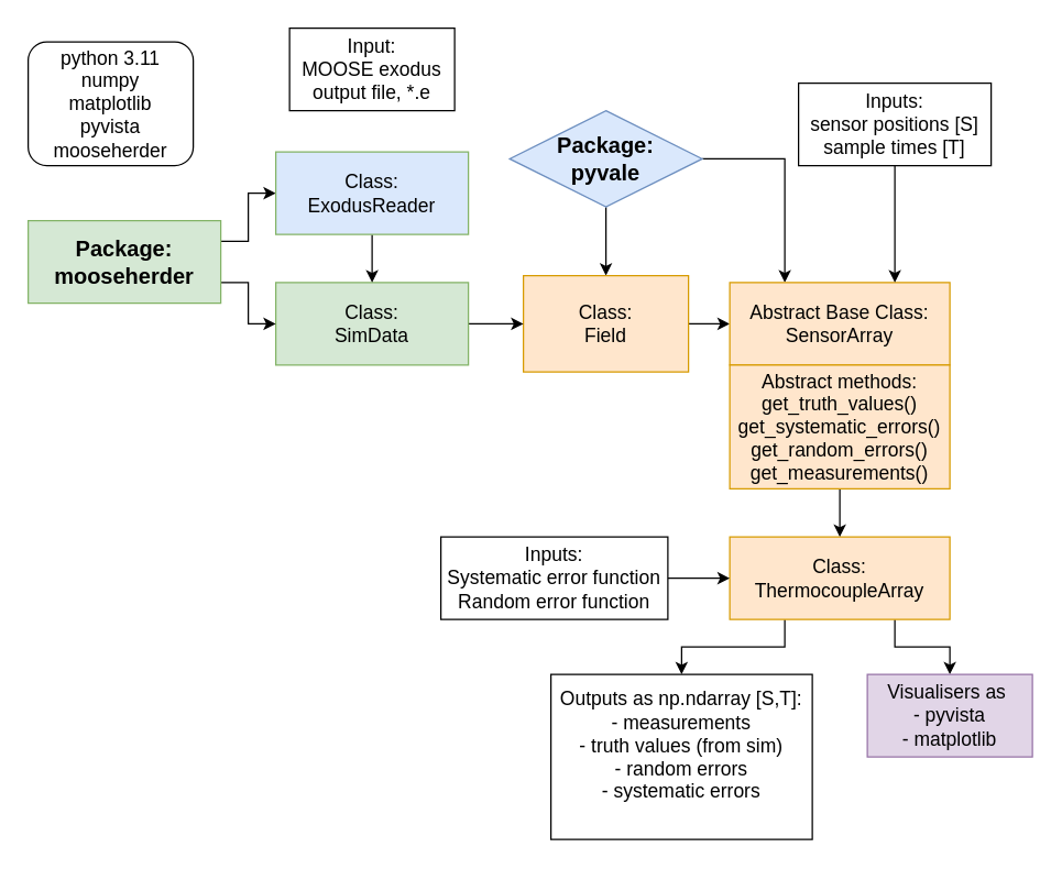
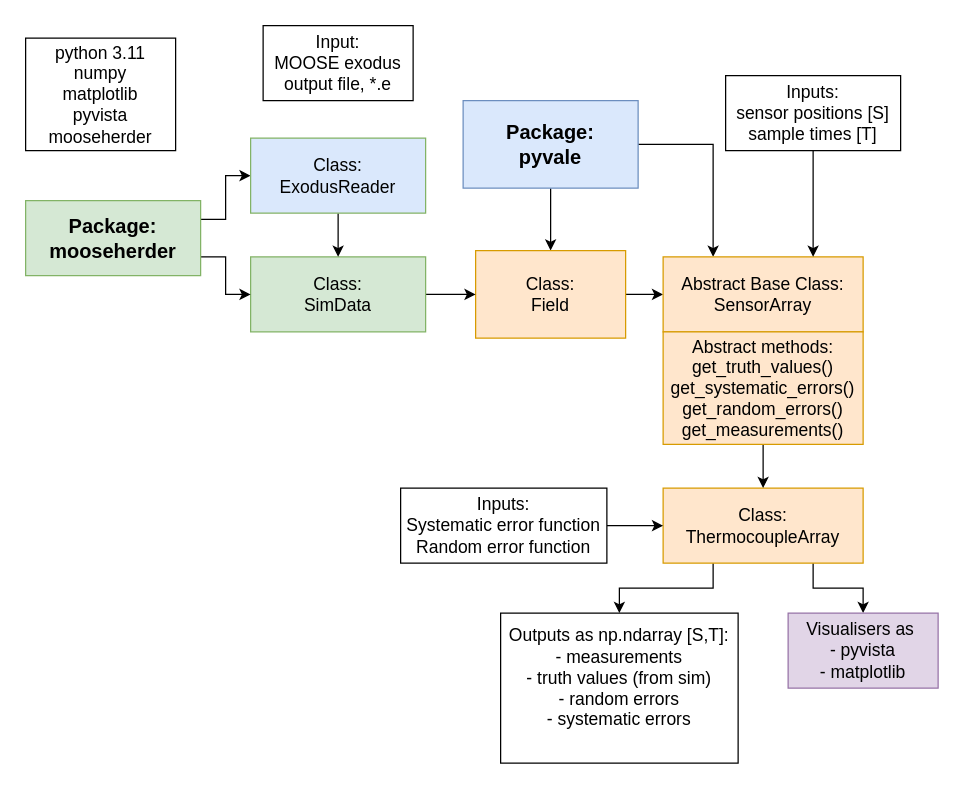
  <mxCell id="0" />
  <mxCell id="1" parent="0" />
  <mxCell id="2" style="edgeStyle=orthogonalEdgeStyle;rounded=0;orthogonalLoop=1;jettySize=auto;html=1;entryX=0.5;entryY=0;entryDx=0;entryDy=0;fontSize=14;fontFamily=Helvetica;" edge="1" parent="1" source="4" target="7"><mxGeometry relative="1" as="geometry" /></mxCell>
  <mxCell id="3" style="edgeStyle=orthogonalEdgeStyle;rounded=0;orthogonalLoop=1;jettySize=auto;html=1;exitX=1;exitY=0.5;exitDx=0;exitDy=0;entryX=0.25;entryY=0;entryDx=0;entryDy=0;fontSize=14;fontFamily=Helvetica;" edge="1" parent="1" source="4" target="8"><mxGeometry relative="1" as="geometry" /></mxCell>
- <mxCell id="4" value="&lt;b style=&quot;font-size: 16px;&quot;&gt;Package:&lt;br style=&quot;&quot;&gt;pyvale&lt;/b&gt;" style="rhombus;whiteSpace=wrap;html=1;fillColor=#dae8fc;strokeColor=#6c8ebf;fontSize=14;fontFamily=Helvetica;" vertex="1" parent="1"><mxGeometry x="370" y="80" width="140" height="70" as="geometry" /></mxCell>
- <mxCell id="5" value="python 3.11&lt;div style=&quot;font-size: 14px;&quot;&gt;numpy&lt;/div&gt;&lt;div style=&quot;font-size: 14px;&quot;&gt;matplotlib&lt;/div&gt;&lt;div style=&quot;font-size: 14px;&quot;&gt;pyvista&lt;/div&gt;&lt;div style=&quot;font-size: 14px;&quot;&gt;mooseherder&lt;/div&gt;" style="whiteSpace=wrap;html=1;fontSize=14;fontFamily=Helvetica;rounded=1;" vertex="1" parent="1"><mxGeometry x="20" y="30" width="120" height="90" as="geometry" /></mxCell>
+ <mxCell id="4" value="&lt;b style=&quot;font-size: 16px;&quot;&gt;Package:&lt;br style=&quot;&quot;&gt;pyvale&lt;/b&gt;" style="rounded=0;whiteSpace=wrap;html=1;fillColor=#dae8fc;strokeColor=#6c8ebf;fontSize=14;fontFamily=Helvetica;" vertex="1" parent="1"><mxGeometry x="370" y="80" width="140" height="70" as="geometry" /></mxCell>
+ <mxCell id="5" value="python 3.11&lt;div style=&quot;font-size: 14px;&quot;&gt;numpy&lt;/div&gt;&lt;div style=&quot;font-size: 14px;&quot;&gt;matplotlib&lt;/div&gt;&lt;div style=&quot;font-size: 14px;&quot;&gt;pyvista&lt;/div&gt;&lt;div style=&quot;font-size: 14px;&quot;&gt;mooseherder&lt;/div&gt;" style="rounded=0;whiteSpace=wrap;html=1;fontSize=14;fontFamily=Helvetica;" vertex="1" parent="1"><mxGeometry x="20" y="30" width="120" height="90" as="geometry" /></mxCell>
  <mxCell id="6" style="edgeStyle=orthogonalEdgeStyle;rounded=0;orthogonalLoop=1;jettySize=auto;html=1;entryX=0;entryY=0.5;entryDx=0;entryDy=0;fontSize=14;fontFamily=Helvetica;" edge="1" parent="1" source="7" target="8"><mxGeometry relative="1" as="geometry" /></mxCell>
  <mxCell id="7" value="Class:&lt;div style=&quot;font-size: 14px;&quot;&gt;Field&lt;/div&gt;" style="rounded=0;whiteSpace=wrap;html=1;fillColor=#ffe6cc;strokeColor=#d79b00;fontSize=14;fontFamily=Helvetica;" vertex="1" parent="1"><mxGeometry x="380" y="200" width="120" height="70" as="geometry" /></mxCell>
  <mxCell id="8" value="Abstract Base Class:&lt;div style=&quot;font-size: 14px;&quot;&gt;SensorArray&lt;/div&gt;" style="rounded=0;whiteSpace=wrap;html=1;fillColor=#ffe6cc;strokeColor=#d79b00;fontSize=14;fontFamily=Helvetica;" vertex="1" parent="1"><mxGeometry x="530" y="205" width="160" height="60" as="geometry" /></mxCell>
  <mxCell id="9" style="edgeStyle=orthogonalEdgeStyle;rounded=0;orthogonalLoop=1;jettySize=auto;html=1;entryX=0;entryY=0.5;entryDx=0;entryDy=0;fontSize=14;fontFamily=Helvetica;" edge="1" parent="1" source="10" target="7"><mxGeometry relative="1" as="geometry" /></mxCell>
  <mxCell id="10" value="Class:&lt;div style=&quot;font-size: 14px;&quot;&gt;SimData&lt;/div&gt;" style="rounded=0;whiteSpace=wrap;html=1;fillColor=#d5e8d4;strokeColor=#82b366;fontSize=14;fontFamily=Helvetica;" vertex="1" parent="1"><mxGeometry x="200" y="205" width="140" height="60" as="geometry" /></mxCell>
  <mxCell id="11" style="edgeStyle=orthogonalEdgeStyle;rounded=0;orthogonalLoop=1;jettySize=auto;html=1;exitX=0.75;exitY=1;exitDx=0;exitDy=0;fontSize=14;fontFamily=Helvetica;" edge="1" parent="1" source="13" target="28"><mxGeometry relative="1" as="geometry" /></mxCell>
  <mxCell id="12" style="edgeStyle=orthogonalEdgeStyle;rounded=0;orthogonalLoop=1;jettySize=auto;html=1;exitX=0.25;exitY=1;exitDx=0;exitDy=0;fontSize=14;fontFamily=Helvetica;" edge="1" parent="1" source="13" target="27"><mxGeometry relative="1" as="geometry" /></mxCell>
  <mxCell id="13" value="Class:&lt;div style=&quot;font-size: 14px;&quot;&gt;ThermocoupleArray&lt;/div&gt;" style="rounded=0;whiteSpace=wrap;html=1;fillColor=#ffe6cc;strokeColor=#d79b00;fontSize=14;fontFamily=Helvetica;" vertex="1" parent="1"><mxGeometry x="530" y="390" width="160" height="60" as="geometry" /></mxCell>
  <mxCell id="14" style="edgeStyle=orthogonalEdgeStyle;rounded=0;orthogonalLoop=1;jettySize=auto;html=1;exitX=0.5;exitY=1;exitDx=0;exitDy=0;entryX=0.75;entryY=0;entryDx=0;entryDy=0;fontSize=14;fontFamily=Helvetica;" edge="1" parent="1" source="15" target="8"><mxGeometry relative="1" as="geometry" /></mxCell>
  <mxCell id="15" value="Inputs:&lt;div style=&quot;font-size: 14px;&quot;&gt;sensor positions [S]&lt;/div&gt;&lt;div style=&quot;font-size: 14px;&quot;&gt;sample times [T]&lt;/div&gt;" style="rounded=0;whiteSpace=wrap;html=1;fontSize=14;fontFamily=Helvetica;" vertex="1" parent="1"><mxGeometry x="580" y="60" width="140" height="60" as="geometry" /></mxCell>
  <mxCell id="16" value="Input:&lt;div style=&quot;font-size: 14px;&quot;&gt;MOOSE exodus output file, *.e&lt;/div&gt;" style="rounded=0;whiteSpace=wrap;html=1;fontSize=14;fontFamily=Helvetica;" vertex="1" parent="1"><mxGeometry x="210" y="20" width="120" height="60" as="geometry" /></mxCell>
  <mxCell id="17" style="edgeStyle=orthogonalEdgeStyle;rounded=0;orthogonalLoop=1;jettySize=auto;html=1;exitX=1;exitY=0.25;exitDx=0;exitDy=0;entryX=0;entryY=0.5;entryDx=0;entryDy=0;fontSize=14;fontFamily=Helvetica;" edge="1" parent="1" source="19" target="21"><mxGeometry relative="1" as="geometry" /></mxCell>
  <mxCell id="18" style="edgeStyle=orthogonalEdgeStyle;rounded=0;orthogonalLoop=1;jettySize=auto;html=1;exitX=1;exitY=0.75;exitDx=0;exitDy=0;entryX=0;entryY=0.5;entryDx=0;entryDy=0;fontSize=14;fontFamily=Helvetica;" edge="1" parent="1" source="19" target="10"><mxGeometry relative="1" as="geometry" /></mxCell>
  <mxCell id="19" value="&lt;font style=&quot;font-size: 16px;&quot;&gt;&lt;b&gt;Package:&lt;/b&gt;&lt;/font&gt;&lt;div style=&quot;font-size: 16px;&quot;&gt;&lt;font style=&quot;font-size: 16px;&quot;&gt;&lt;b&gt;mooseherder&lt;/b&gt;&lt;/font&gt;&lt;/div&gt;" style="rounded=0;whiteSpace=wrap;html=1;fillColor=#d5e8d4;strokeColor=#82b366;fontSize=14;fontFamily=Helvetica;" vertex="1" parent="1"><mxGeometry x="20" y="160" width="140" height="60" as="geometry" /></mxCell>
  <mxCell id="20" style="edgeStyle=orthogonalEdgeStyle;rounded=0;orthogonalLoop=1;jettySize=auto;html=1;entryX=0.5;entryY=0;entryDx=0;entryDy=0;fontSize=14;fontFamily=Helvetica;" edge="1" parent="1" source="21" target="10"><mxGeometry relative="1" as="geometry" /></mxCell>
  <mxCell id="21" value="Class:&lt;div style=&quot;font-size: 14px;&quot;&gt;ExodusReader&lt;/div&gt;" style="rounded=0;whiteSpace=wrap;html=1;fillColor=#dae8fc;strokeColor=#82b366;fontSize=14;fontFamily=Helvetica;" vertex="1" parent="1"><mxGeometry x="200" y="110" width="140" height="60" as="geometry" /></mxCell>
  <mxCell id="22" style="edgeStyle=orthogonalEdgeStyle;rounded=0;orthogonalLoop=1;jettySize=auto;html=1;exitX=0.5;exitY=1;exitDx=0;exitDy=0;fontSize=14;fontFamily=Helvetica;" edge="1" parent="1"><mxGeometry relative="1" as="geometry"><mxPoint x="600" y="400" as="sourcePoint" /><mxPoint x="600" y="400" as="targetPoint" /></mxGeometry></mxCell>
  <mxCell id="23" style="edgeStyle=orthogonalEdgeStyle;rounded=0;orthogonalLoop=1;jettySize=auto;html=1;exitX=0.5;exitY=1;exitDx=0;exitDy=0;entryX=0.5;entryY=0;entryDx=0;entryDy=0;fontSize=14;fontFamily=Helvetica;" edge="1" parent="1" source="24" target="13"><mxGeometry relative="1" as="geometry" /></mxCell>
  <mxCell id="24" value="Abstract methods:&lt;div style=&quot;font-size: 14px;&quot;&gt;get_truth_values()&lt;/div&gt;&lt;div style=&quot;font-size: 14px;&quot;&gt;get_systematic_errors()&lt;/div&gt;&lt;div style=&quot;font-size: 14px;&quot;&gt;get_random_errors()&lt;/div&gt;&lt;div style=&quot;font-size: 14px;&quot;&gt;get_measurements()&lt;/div&gt;" style="rounded=0;whiteSpace=wrap;html=1;fillColor=#ffe6cc;strokeColor=#d79b00;fontSize=14;fontFamily=Helvetica;" vertex="1" parent="1"><mxGeometry x="530" y="265" width="160" height="90" as="geometry" /></mxCell>
  <mxCell id="25" style="edgeStyle=orthogonalEdgeStyle;rounded=0;orthogonalLoop=1;jettySize=auto;html=1;entryX=0;entryY=0.5;entryDx=0;entryDy=0;fontSize=14;fontFamily=Helvetica;" edge="1" parent="1" source="26" target="13"><mxGeometry relative="1" as="geometry" /></mxCell>
  <mxCell id="26" value="Inputs:&lt;div style=&quot;font-size: 14px;&quot;&gt;Systematic error function&lt;/div&gt;&lt;div style=&quot;font-size: 14px;&quot;&gt;Random error function&lt;/div&gt;" style="rounded=0;whiteSpace=wrap;html=1;fontSize=14;fontFamily=Helvetica;" vertex="1" parent="1"><mxGeometry x="320" y="390" width="165" height="60" as="geometry" /></mxCell>
  <mxCell id="27" value="Outputs as np.ndarray [S,T]:&lt;div style=&quot;font-size: 14px;&quot;&gt;- measurements&lt;/div&gt;&lt;div style=&quot;font-size: 14px;&quot;&gt;- truth values (from sim)&lt;/div&gt;&lt;div style=&quot;font-size: 14px;&quot;&gt;- random errors&lt;/div&gt;&lt;div style=&quot;font-size: 14px;&quot;&gt;- systematic errors&lt;/div&gt;&lt;div style=&quot;font-size: 14px;&quot;&gt;&lt;br style=&quot;font-size: 14px;&quot;&gt;&lt;/div&gt;" style="rounded=0;whiteSpace=wrap;html=1;fontSize=14;fontFamily=Helvetica;" vertex="1" parent="1"><mxGeometry x="400" y="490" width="190" height="120" as="geometry" /></mxCell>
  <mxCell id="28" value="Visualisers as&amp;nbsp;&lt;div style=&quot;font-size: 14px;&quot;&gt;- pyvista&lt;/div&gt;&lt;div style=&quot;font-size: 14px;&quot;&gt;- matplotlib&lt;/div&gt;" style="rounded=0;whiteSpace=wrap;html=1;fillColor=#e1d5e7;strokeColor=#9673a6;fontSize=14;fontFamily=Helvetica;" vertex="1" parent="1"><mxGeometry x="630" y="490" width="120" height="60" as="geometry" /></mxCell>
  <mxCell id="29" style="edgeStyle=orthogonalEdgeStyle;rounded=0;orthogonalLoop=1;jettySize=auto;html=1;exitX=0.5;exitY=1;exitDx=0;exitDy=0;" edge="1" parent="1" source="27" target="27"><mxGeometry relative="1" as="geometry" /></mxCell>
